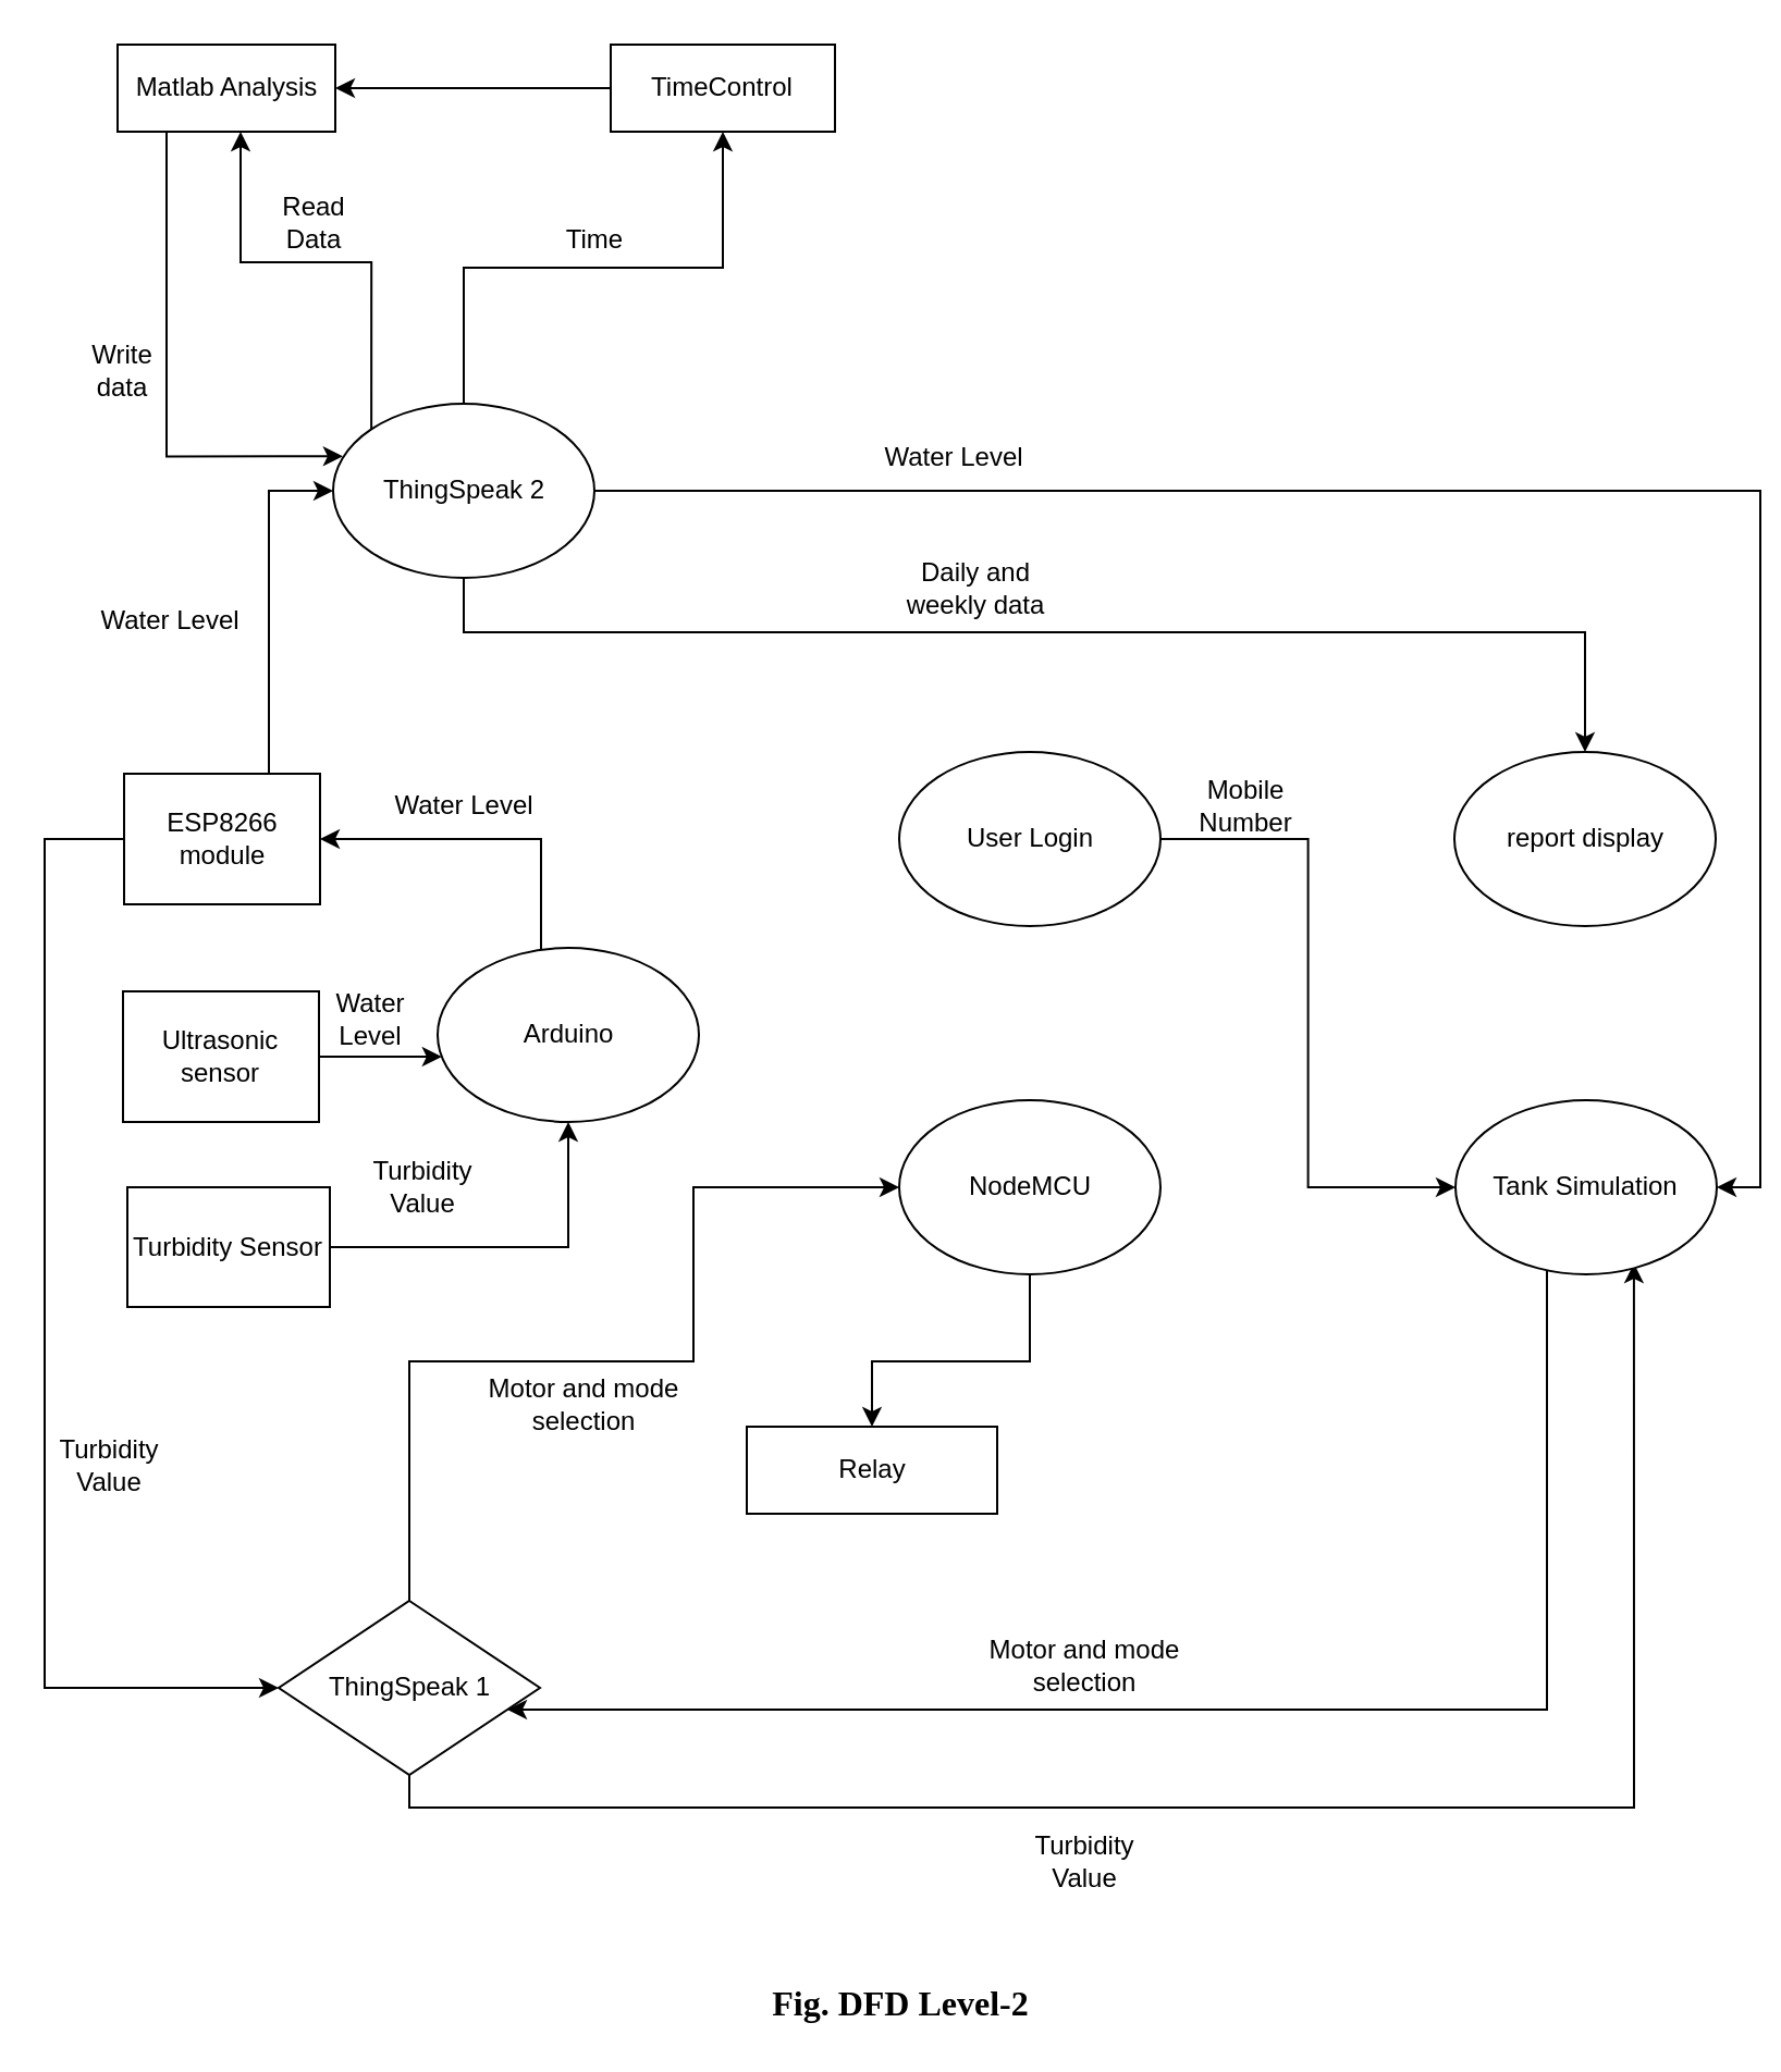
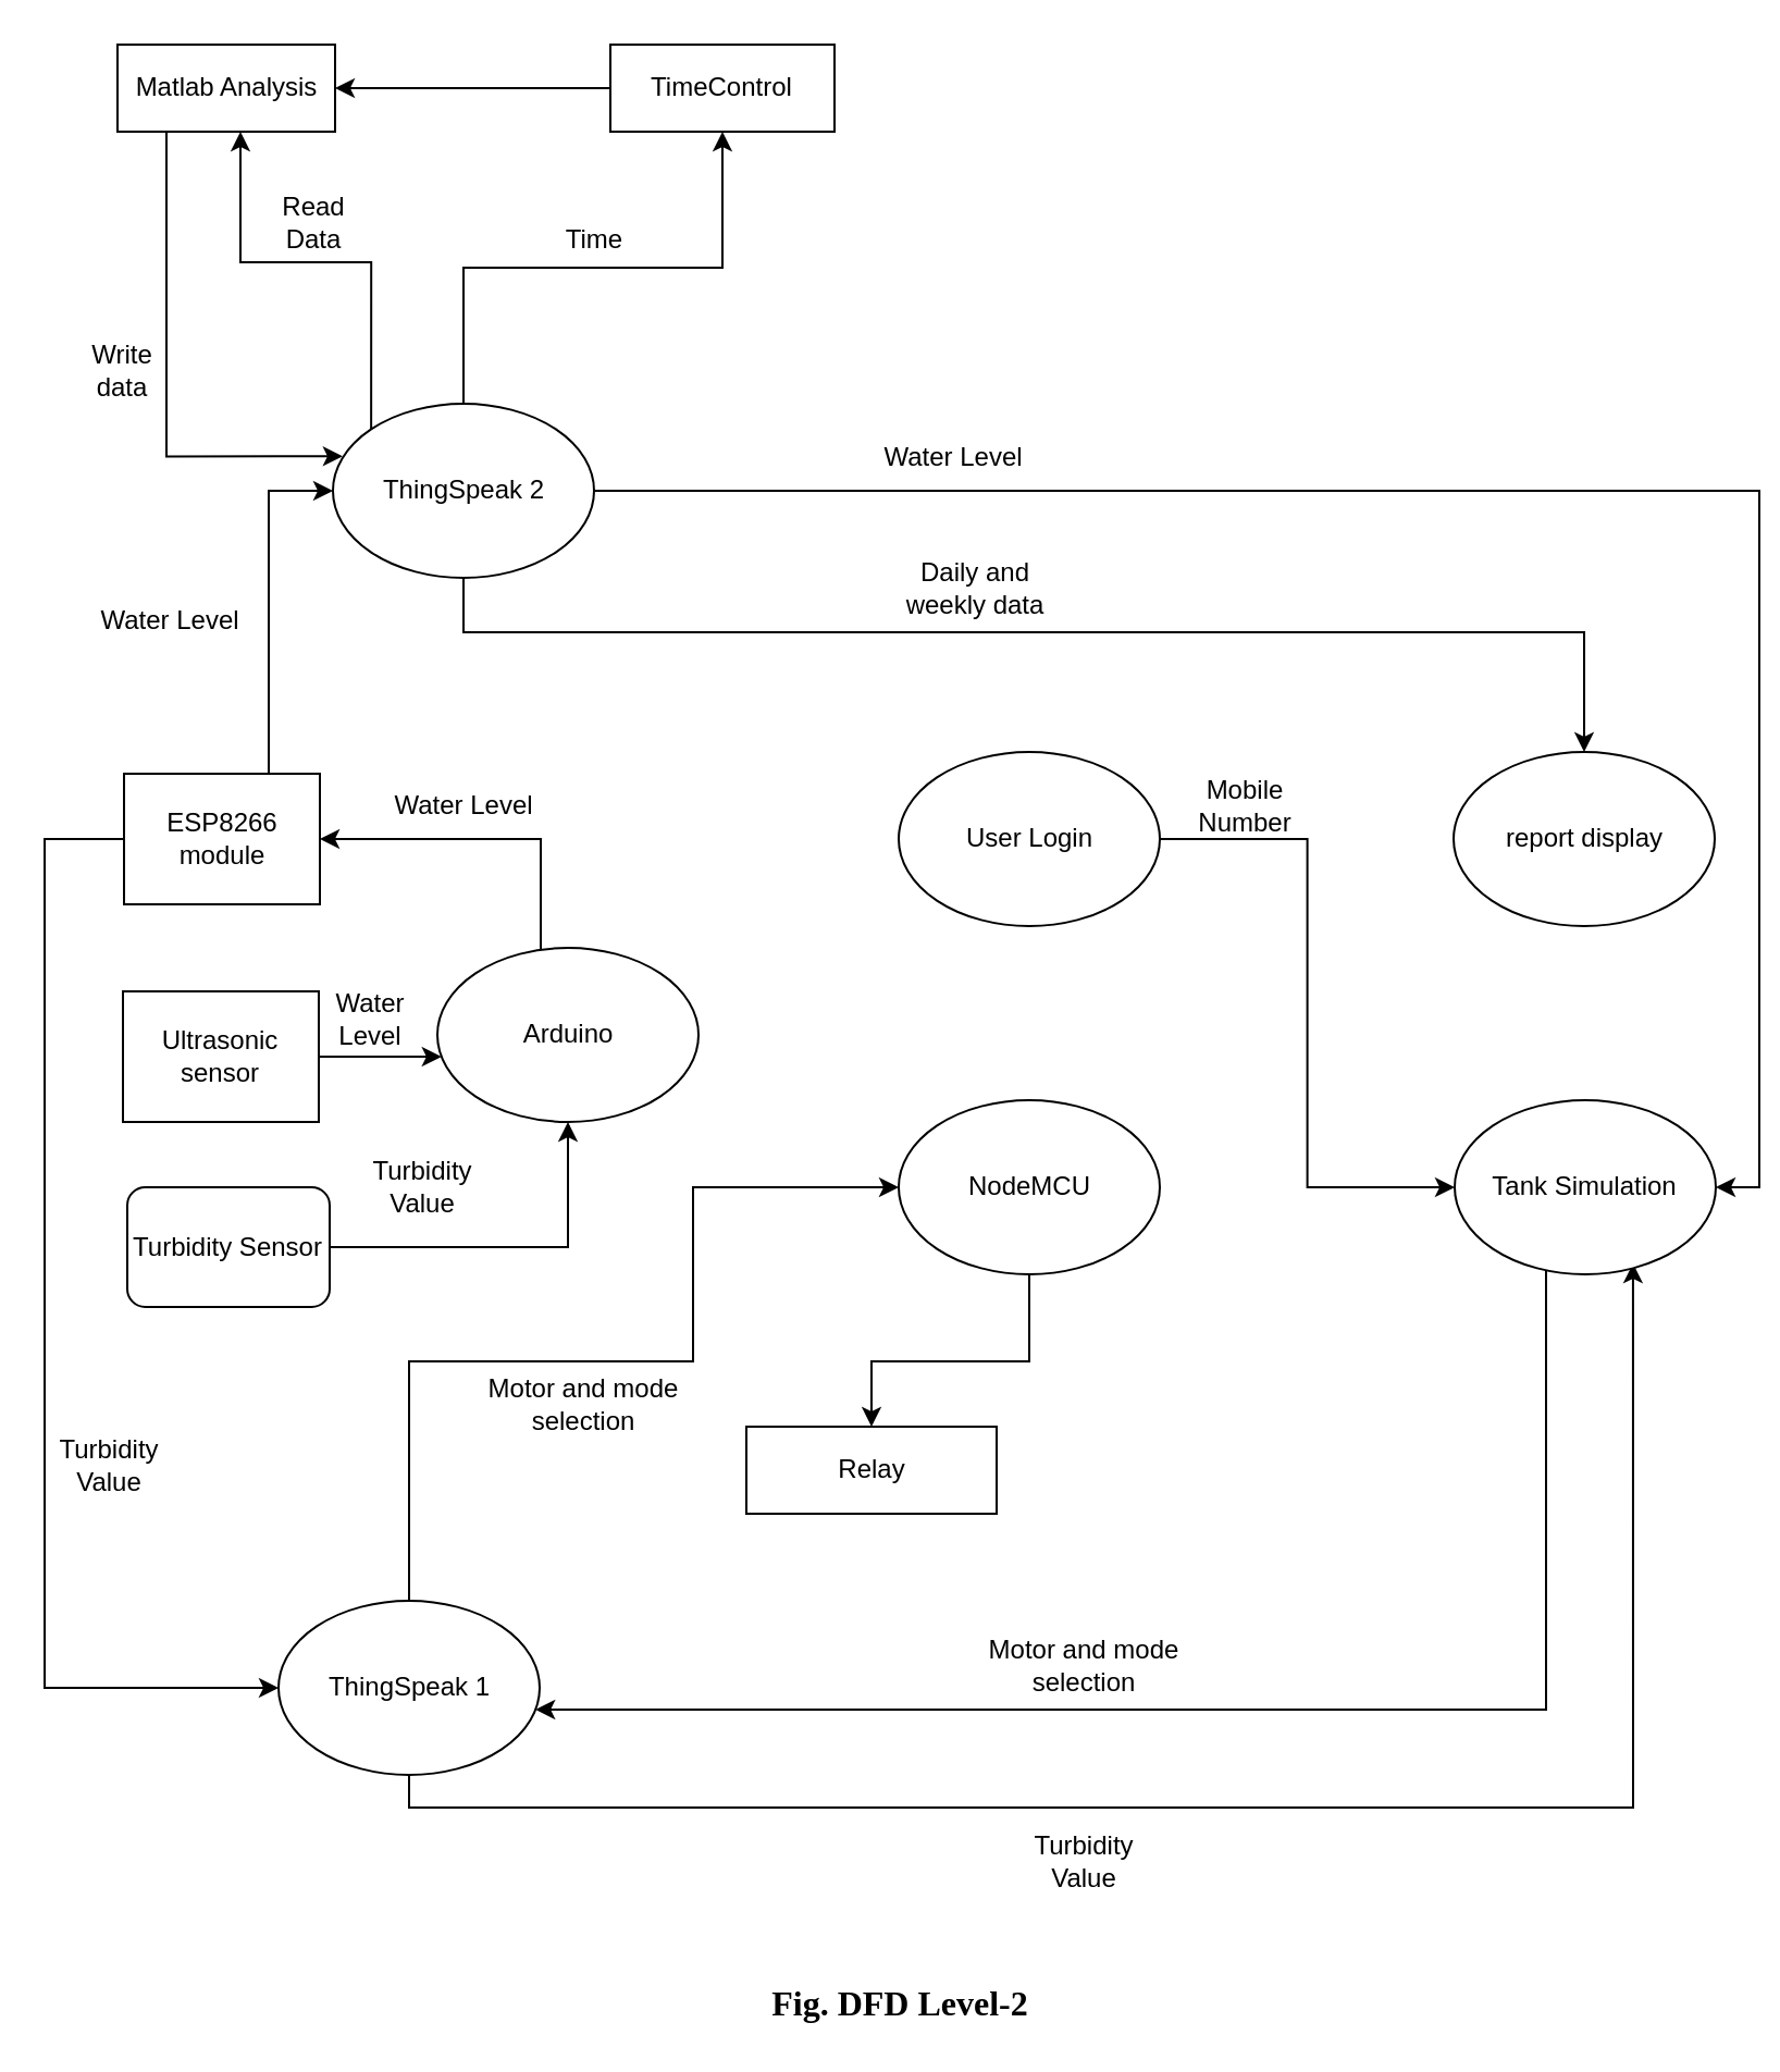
  <mxCell id="0" />
  <mxCell id="1" parent="0" />
  <mxCell id="2" style="edgeStyle=orthogonalEdgeStyle;rounded=0;orthogonalLoop=1;jettySize=auto;html=1;entryX=0;entryY=0.5;entryDx=0;entryDy=0;" edge="1" parent="1" source="3" target="22"><mxGeometry relative="1" as="geometry" /></mxCell>
  <mxCell id="3" value="User Login" style="ellipse;whiteSpace=wrap;html=1;" parent="1" vertex="1"><mxGeometry x="412.5" y="345" width="120" height="80" as="geometry" /></mxCell>
  <mxCell id="4" style="edgeStyle=orthogonalEdgeStyle;rounded=0;orthogonalLoop=1;jettySize=auto;html=1;exitX=0.5;exitY=0;exitDx=0;exitDy=0;" parent="1" source="19" target="6" edge="1"><mxGeometry relative="1" as="geometry"><Array as="points"><mxPoint x="188" y="625" /><mxPoint x="318" y="625" /><mxPoint x="318" y="545" /></Array></mxGeometry></mxCell>
  <mxCell id="5" style="edgeStyle=orthogonalEdgeStyle;rounded=0;orthogonalLoop=1;jettySize=auto;html=1;entryX=0.5;entryY=0;entryDx=0;entryDy=0;" parent="1" source="6" target="8" edge="1"><mxGeometry relative="1" as="geometry"><Array as="points"><mxPoint x="473" y="625" /><mxPoint x="400" y="625" /></Array></mxGeometry></mxCell>
  <mxCell id="6" value="NodeMCU" style="ellipse;whiteSpace=wrap;html=1;" parent="1" vertex="1"><mxGeometry x="412.5" y="505" width="120" height="80" as="geometry" /></mxCell>
  <mxCell id="7" value="report display" style="ellipse;whiteSpace=wrap;html=1;" parent="1" vertex="1"><mxGeometry x="667.5" y="345" width="120" height="80" as="geometry" /></mxCell>
  <mxCell id="8" value="Relay" style="rounded=0;whiteSpace=wrap;html=1;" parent="1" vertex="1"><mxGeometry x="342.5" y="655" width="115" height="40" as="geometry" /></mxCell>
  <mxCell id="9" style="edgeStyle=orthogonalEdgeStyle;rounded=0;orthogonalLoop=1;jettySize=auto;html=1;entryX=1;entryY=0.5;entryDx=0;entryDy=0;" parent="1" source="11" target="13" edge="1"><mxGeometry relative="1" as="geometry"><Array as="points"><mxPoint x="248" y="385" /></Array></mxGeometry></mxCell>
  <mxCell id="10" style="edgeStyle=orthogonalEdgeStyle;rounded=0;orthogonalLoop=1;jettySize=auto;html=1;exitX=1;exitY=0.5;exitDx=0;exitDy=0;" parent="1" source="14" target="11" edge="1"><mxGeometry relative="1" as="geometry"><Array as="points"><mxPoint x="170" y="485" /><mxPoint x="170" y="485" /></Array></mxGeometry></mxCell>
  <mxCell id="11" value="Arduino" style="ellipse;whiteSpace=wrap;html=1;" parent="1" vertex="1"><mxGeometry x="200.5" y="435" width="120" height="80" as="geometry" /></mxCell>
  <mxCell id="12" style="edgeStyle=orthogonalEdgeStyle;rounded=0;orthogonalLoop=1;jettySize=auto;html=1;entryX=0;entryY=0.5;entryDx=0;entryDy=0;" edge="1" parent="1" source="13" target="19"><mxGeometry relative="1" as="geometry"><Array as="points"><mxPoint x="20" y="385" /><mxPoint x="20" y="775" /></Array></mxGeometry></mxCell>
  <mxCell id="13" value="&lt;span style=&quot;white-space: normal&quot;&gt;ESP8266 module&lt;/span&gt;" style="rounded=0;whiteSpace=wrap;html=1;" parent="1" vertex="1"><mxGeometry x="56.5" y="355" width="90" height="60" as="geometry" /></mxCell>
  <mxCell id="14" value="Ultrasonic sensor" style="rounded=0;whiteSpace=wrap;html=1;" parent="1" vertex="1"><mxGeometry x="56" y="455" width="90" height="60" as="geometry" /></mxCell>
  <mxCell id="15" value="Water Level" style="text;html=1;strokeColor=none;fillColor=none;align=center;verticalAlign=middle;whiteSpace=wrap;rounded=0;" parent="1" vertex="1"><mxGeometry x="177.5" y="355" width="70" height="30" as="geometry" /></mxCell>
  <mxCell id="16" value="Water Level" style="text;html=1;strokeColor=none;fillColor=none;align=center;verticalAlign=middle;whiteSpace=wrap;rounded=0;" parent="1" vertex="1"><mxGeometry x="143.5" y="455" width="52" height="25" as="geometry" /></mxCell>
  <mxCell id="17" style="edgeStyle=orthogonalEdgeStyle;rounded=0;orthogonalLoop=1;jettySize=auto;html=1;exitX=0.25;exitY=0;exitDx=0;exitDy=0;entryX=0.037;entryY=0.302;entryDx=0;entryDy=0;entryPerimeter=0;" parent="1" source="29" target="35" edge="1"><mxGeometry relative="1" as="geometry"><mxPoint x="64" y="34" as="sourcePoint" /><mxPoint x="170.529" y="-67.281" as="targetPoint" /><Array as="points"><mxPoint x="76" y="209" /></Array></mxGeometry></mxCell>
  <mxCell id="18" style="edgeStyle=orthogonalEdgeStyle;rounded=0;orthogonalLoop=1;jettySize=auto;html=1;entryX=0.683;entryY=0.938;entryDx=0;entryDy=0;entryPerimeter=0;" edge="1" parent="1" source="19" target="22"><mxGeometry relative="1" as="geometry"><Array as="points"><mxPoint x="188" y="830" /><mxPoint x="750" y="830" /></Array></mxGeometry></mxCell>
- <mxCell id="19" value="ThingSpeak 1" style="rhombus;whiteSpace=wrap;html=1;" parent="1" vertex="1"><mxGeometry x="127.5" y="735" width="120" height="80" as="geometry" /></mxCell>
+ <mxCell id="19" value="ThingSpeak 1" style="ellipse;whiteSpace=wrap;html=1;" parent="1" vertex="1"><mxGeometry x="127.5" y="735" width="120" height="80" as="geometry" /></mxCell>
  <mxCell id="20" value="Water Level" style="text;html=1;strokeColor=none;fillColor=none;align=center;verticalAlign=middle;whiteSpace=wrap;rounded=0;" parent="1" vertex="1"><mxGeometry x="42.5" y="270" width="70" height="30" as="geometry" /></mxCell>
  <mxCell id="21" style="edgeStyle=orthogonalEdgeStyle;rounded=0;orthogonalLoop=1;jettySize=auto;html=1;" parent="1" source="22" target="19" edge="1"><mxGeometry relative="1" as="geometry"><Array as="points"><mxPoint x="710" y="785" /></Array></mxGeometry></mxCell>
  <mxCell id="22" value="Tank Simulation" style="ellipse;whiteSpace=wrap;html=1;" parent="1" vertex="1"><mxGeometry x="668" y="505" width="120" height="80" as="geometry" /></mxCell>
  <mxCell id="23" value="Motor and mode selection" style="text;html=1;strokeColor=none;fillColor=none;align=center;verticalAlign=middle;whiteSpace=wrap;rounded=0;" parent="1" vertex="1"><mxGeometry x="437.5" y="755" width="120" height="20" as="geometry" /></mxCell>
  <mxCell id="24" value="Motor and mode selection" style="text;html=1;strokeColor=none;fillColor=none;align=center;verticalAlign=middle;whiteSpace=wrap;rounded=0;" parent="1" vertex="1"><mxGeometry x="208" y="635" width="120" height="20" as="geometry" /></mxCell>
  <mxCell id="25" style="edgeStyle=orthogonalEdgeStyle;rounded=0;orthogonalLoop=1;jettySize=auto;html=1;entryX=1;entryY=0.5;entryDx=0;entryDy=0;" parent="1" source="27" target="29" edge="1"><mxGeometry relative="1" as="geometry" /></mxCell>
  <mxCell id="26" style="edgeStyle=orthogonalEdgeStyle;rounded=0;orthogonalLoop=1;jettySize=auto;html=1;exitX=0.5;exitY=0;exitDx=0;exitDy=0;" edge="1" parent="1" source="35" target="27"><mxGeometry relative="1" as="geometry" /></mxCell>
  <mxCell id="27" value="TimeControl" style="rounded=0;whiteSpace=wrap;html=1;" parent="1" vertex="1"><mxGeometry x="280" y="20" width="103" height="40" as="geometry" /></mxCell>
  <mxCell id="28" style="edgeStyle=orthogonalEdgeStyle;rounded=0;orthogonalLoop=1;jettySize=auto;html=1;exitX=0;exitY=0;exitDx=0;exitDy=0;" edge="1" parent="1" source="35" target="29"><mxGeometry relative="1" as="geometry"><Array as="points"><mxPoint x="170" y="120" /><mxPoint x="110" y="120" /></Array></mxGeometry></mxCell>
  <mxCell id="29" value="Matlab Analysis" style="rounded=0;whiteSpace=wrap;html=1;" parent="1" vertex="1"><mxGeometry x="53.5" y="20" width="100" height="40" as="geometry" /></mxCell>
  <mxCell id="30" value="Time" style="text;html=1;strokeColor=none;fillColor=none;align=center;verticalAlign=middle;whiteSpace=wrap;rounded=0;" parent="1" vertex="1"><mxGeometry x="252.5" y="100" width="40" height="20" as="geometry" /></mxCell>
  <mxCell id="31" value="Write data" style="text;html=1;strokeColor=none;fillColor=none;align=center;verticalAlign=middle;whiteSpace=wrap;rounded=0;" parent="1" vertex="1"><mxGeometry x="36" y="160" width="40" height="20" as="geometry" /></mxCell>
  <mxCell id="32" value="Read Data" style="text;html=1;strokeColor=none;fillColor=none;align=center;verticalAlign=middle;whiteSpace=wrap;rounded=0;" parent="1" vertex="1"><mxGeometry x="123.5" y="92" width="40" height="20" as="geometry" /></mxCell>
  <mxCell id="33" style="edgeStyle=orthogonalEdgeStyle;rounded=0;orthogonalLoop=1;jettySize=auto;html=1;entryX=1;entryY=0.5;entryDx=0;entryDy=0;" parent="1" source="35" target="22" edge="1"><mxGeometry relative="1" as="geometry" /></mxCell>
  <mxCell id="34" style="edgeStyle=orthogonalEdgeStyle;rounded=0;orthogonalLoop=1;jettySize=auto;html=1;entryX=0.5;entryY=0;entryDx=0;entryDy=0;" edge="1" parent="1" source="35" target="7"><mxGeometry relative="1" as="geometry"><Array as="points"><mxPoint x="213" y="290" /><mxPoint x="728" y="290" /></Array></mxGeometry></mxCell>
  <mxCell id="35" value="ThingSpeak 2" style="ellipse;whiteSpace=wrap;html=1;" parent="1" vertex="1"><mxGeometry x="152.5" y="185" width="120" height="80" as="geometry" /></mxCell>
  <mxCell id="36" style="edgeStyle=orthogonalEdgeStyle;rounded=0;orthogonalLoop=1;jettySize=auto;html=1;entryX=0;entryY=0.5;entryDx=0;entryDy=0;exitX=0.5;exitY=0;exitDx=0;exitDy=0;" parent="1" source="13" target="35" edge="1"><mxGeometry relative="1" as="geometry"><mxPoint x="110.353" y="314.853" as="sourcePoint" /><mxPoint x="93.882" y="134.5" as="targetPoint" /><Array as="points"><mxPoint x="123" y="225" /></Array></mxGeometry></mxCell>
  <mxCell id="37" value="Water Level" style="text;html=1;strokeColor=none;fillColor=none;align=center;verticalAlign=middle;whiteSpace=wrap;rounded=0;" parent="1" vertex="1"><mxGeometry x="402.5" y="195" width="70" height="30" as="geometry" /></mxCell>
  <mxCell id="38" style="edgeStyle=orthogonalEdgeStyle;rounded=0;orthogonalLoop=1;jettySize=auto;html=1;entryX=0.5;entryY=1;entryDx=0;entryDy=0;" edge="1" parent="1" source="39" target="11"><mxGeometry relative="1" as="geometry" /></mxCell>
- <mxCell id="39" value="Turbidity Sensor" style="rounded=0;whiteSpace=wrap;html=1;" vertex="1" parent="1"><mxGeometry x="58" y="545" width="93" height="55" as="geometry" /></mxCell>
+ <mxCell id="39" value="Turbidity Sensor" style="whiteSpace=wrap;html=1;rounded=1;" vertex="1" parent="1"><mxGeometry x="58" y="545" width="93" height="55" as="geometry" /></mxCell>
  <mxCell id="40" value="Turbidity Value" style="text;html=1;strokeColor=none;fillColor=none;align=center;verticalAlign=middle;whiteSpace=wrap;rounded=0;" vertex="1" parent="1"><mxGeometry x="167.5" y="532.5" width="52" height="25" as="geometry" /></mxCell>
  <mxCell id="41" value="Turbidity Value" style="text;html=1;strokeColor=none;fillColor=none;align=center;verticalAlign=middle;whiteSpace=wrap;rounded=0;" vertex="1" parent="1"><mxGeometry x="24" y="660" width="52" height="25" as="geometry" /></mxCell>
  <mxCell id="42" value="Turbidity Value" style="text;html=1;strokeColor=none;fillColor=none;align=center;verticalAlign=middle;whiteSpace=wrap;rounded=0;" vertex="1" parent="1"><mxGeometry x="471.5" y="842.5" width="52" height="25" as="geometry" /></mxCell>
  <mxCell id="43" value="Daily and weekly data" style="text;html=1;strokeColor=none;fillColor=none;align=center;verticalAlign=middle;whiteSpace=wrap;rounded=0;" vertex="1" parent="1"><mxGeometry x="412.5" y="255" width="70" height="30" as="geometry" /></mxCell>
  <mxCell id="44" value="Mobile Number" style="text;html=1;strokeColor=none;fillColor=none;align=center;verticalAlign=middle;whiteSpace=wrap;rounded=0;" vertex="1" parent="1"><mxGeometry x="552" y="360" width="40" height="20" as="geometry" /></mxCell>
  <mxCell id="45" value="Fig. DFD Level-2" style="text;html=1;strokeColor=none;fillColor=none;align=center;verticalAlign=middle;whiteSpace=wrap;rounded=0;fontFamily=Times New Roman;fontStyle=1;fontSize=16;" vertex="1" parent="1"><mxGeometry x="346" y="910" width="135" height="20" as="geometry" /></mxCell>
